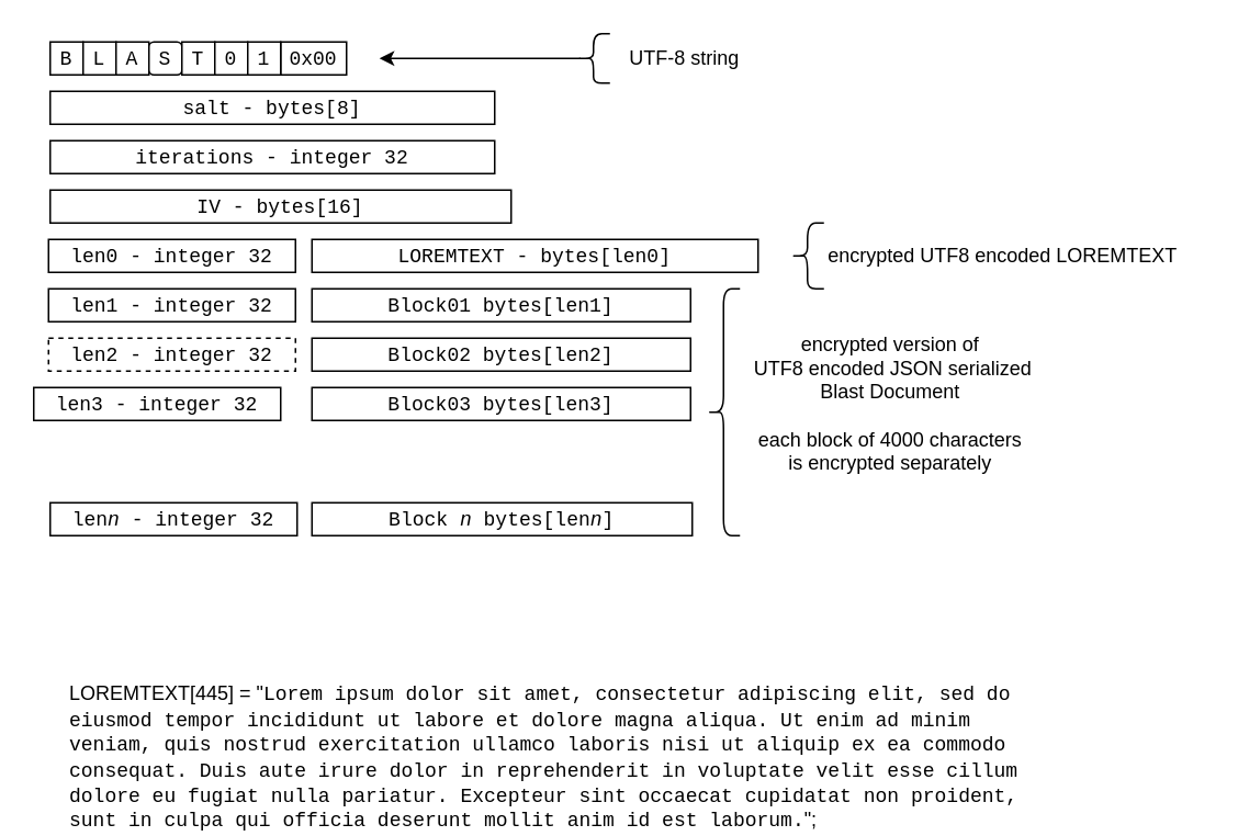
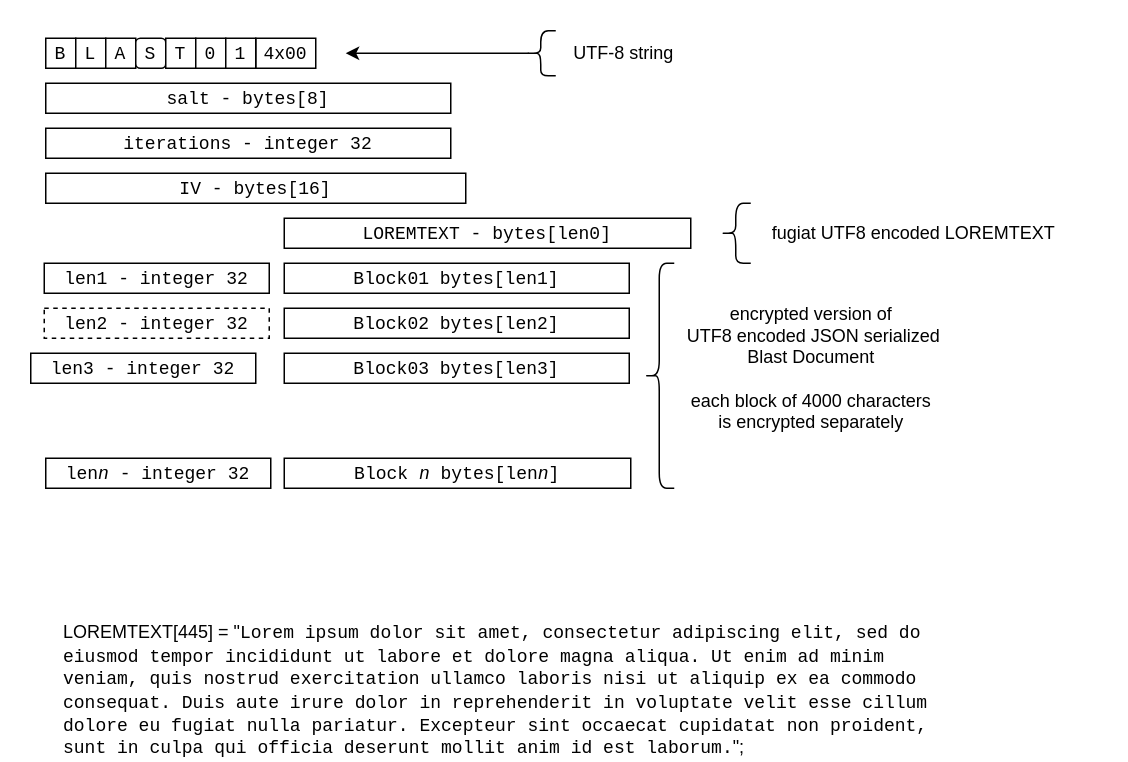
  <mxCell id="0" />
  <mxCell id="1" parent="0" />
  <mxCell id="2" style="edgeStyle=orthogonalEdgeStyle;rounded=0;orthogonalLoop=1;jettySize=auto;html=1;exitX=0.1;exitY=0.5;exitDx=0;exitDy=0;exitPerimeter=0;" edge="1" parent="1" source="3"><mxGeometry relative="1" as="geometry"><mxPoint x="230" y="35" as="targetPoint" /></mxGeometry></mxCell>
  <mxCell id="3" value="&lt;br&gt;" style="shape=curlyBracket;whiteSpace=wrap;html=1;rounded=1;labelPosition=right;verticalLabelPosition=middle;align=left;verticalAlign=middle;size=0.5;" parent="1" vertex="1"><mxGeometry x="350" y="20" width="20" height="30" as="geometry" /></mxCell>
  <mxCell id="4" value="UTF-8 string" style="text;html=1;align=center;verticalAlign=middle;resizable=0;points=[];autosize=1;strokeColor=none;fillColor=none;" parent="1" vertex="1"><mxGeometry x="370" y="20" width="90" height="30" as="geometry" /></mxCell>
  <mxCell id="5" value="&lt;font face=&quot;Courier New&quot;&gt;IV - bytes[16]&lt;/font&gt;" style="rounded=0;whiteSpace=wrap;html=1;" parent="1" vertex="1"><mxGeometry x="30" y="115" width="280" height="20" as="geometry" /></mxCell>
  <mxCell id="6" value="&lt;font face=&quot;Courier New&quot;&gt;LOREMTEXT - bytes[len0]&lt;/font&gt;" style="rounded=0;whiteSpace=wrap;html=1;align=center;" parent="1" vertex="1"><mxGeometry x="189" y="145" width="271" height="20" as="geometry" /></mxCell>
  <mxCell id="7" value="&lt;br&gt;" style="shape=curlyBracket;whiteSpace=wrap;html=1;rounded=1;labelPosition=right;verticalLabelPosition=middle;align=left;verticalAlign=middle;size=0.5;" parent="1" vertex="1"><mxGeometry x="480" y="135" width="20" height="40" as="geometry" /></mxCell>
- <mxCell id="8" value="encrypted UTF8 encoded LOREMTEXT&amp;nbsp;" style="text;html=1;align=center;verticalAlign=middle;resizable=0;points=[];autosize=1;strokeColor=none;fillColor=none;" parent="1" vertex="1"><mxGeometry x="490" y="140" width="240" height="30" as="geometry" /></mxCell>
+ <mxCell id="8" value="fugiat UTF8 encoded LOREMTEXT&amp;nbsp;" style="text;html=1;align=center;verticalAlign=middle;resizable=0;points=[];autosize=1;strokeColor=none;fillColor=none;" parent="1" vertex="1"><mxGeometry x="490" y="140" width="240" height="30" as="geometry" /></mxCell>
  <mxCell id="9" value="&lt;font face=&quot;Courier New&quot;&gt;Block01 bytes[len1]&lt;/font&gt;" style="rounded=0;whiteSpace=wrap;html=1;" parent="1" vertex="1"><mxGeometry x="189" y="175" width="230" height="20" as="geometry" /></mxCell>
  <mxCell id="10" value="&lt;font face=&quot;Courier New&quot;&gt;Block02 bytes[len2]&lt;/font&gt;" style="rounded=0;whiteSpace=wrap;html=1;" parent="1" vertex="1"><mxGeometry x="189" y="205" width="230" height="20" as="geometry" /></mxCell>
  <mxCell id="11" value="&lt;font face=&quot;Courier New&quot;&gt;Block03 bytes[len3]&lt;/font&gt;" style="rounded=0;whiteSpace=wrap;html=1;" parent="1" vertex="1"><mxGeometry x="189" y="235" width="230" height="20" as="geometry" /></mxCell>
  <mxCell id="12" value="&lt;font face=&quot;Courier New&quot;&gt;Block &lt;i&gt;n&lt;/i&gt; bytes[len&lt;i&gt;n&lt;/i&gt;]&lt;/font&gt;" style="rounded=0;whiteSpace=wrap;html=1;" parent="1" vertex="1"><mxGeometry x="189" y="305" width="231" height="20" as="geometry" /></mxCell>
  <mxCell id="13" value="&lt;br&gt;" style="shape=curlyBracket;whiteSpace=wrap;html=1;rounded=1;labelPosition=right;verticalLabelPosition=middle;align=left;verticalAlign=middle;size=0.5;" parent="1" vertex="1"><mxGeometry x="429" y="175" width="20" height="150" as="geometry" /></mxCell>
  <mxCell id="14" value="encrypted version of&lt;br&gt;&amp;nbsp;UTF8 encoded JSON serialized&lt;br&gt;Blast Document&lt;br&gt;&lt;br&gt;each block of 4000 characters&lt;br&gt;is encrypted separately" style="text;html=1;align=center;verticalAlign=middle;resizable=0;points=[];autosize=1;strokeColor=none;fillColor=none;" parent="1" vertex="1"><mxGeometry x="440" y="195" width="200" height="100" as="geometry" /></mxCell>
  <mxCell id="15" value="LOREMTEXT[445] = &quot;&lt;font face=&quot;Courier New&quot;&gt;Lorem ipsum dolor sit amet, consectetur adipiscing elit, sed do eiusmod tempor incididunt ut labore et dolore magna aliqua. Ut enim ad minim veniam, quis nostrud exercitation ullamco laboris nisi ut aliquip ex ea commodo consequat. Duis aute irure dolor in reprehenderit in voluptate velit esse cillum dolore eu fugiat nulla pariatur. Excepteur sint occaecat cupidatat non proident, sunt in culpa qui officia deserunt mollit anim id est laborum.&lt;/font&gt;&quot;;" style="text;html=1;strokeColor=none;fillColor=none;align=left;verticalAlign=middle;whiteSpace=wrap;rounded=0;" parent="1" vertex="1"><mxGeometry x="40" y="445" width="580" height="30" as="geometry" /></mxCell>
  <mxCell id="16" value="&lt;font face=&quot;Courier New&quot;&gt;salt - bytes[8]&lt;/font&gt;" style="rounded=0;whiteSpace=wrap;html=1;" parent="1" vertex="1"><mxGeometry x="30" y="55" width="270" height="20" as="geometry" /></mxCell>
  <mxCell id="17" value="&lt;font face=&quot;Courier New&quot;&gt;iterations - integer 32&lt;/font&gt;" style="rounded=0;whiteSpace=wrap;html=1;" parent="1" vertex="1"><mxGeometry x="30" y="85" width="270" height="20" as="geometry" /></mxCell>
- <mxCell id="18" value="&lt;font face=&quot;Courier New&quot;&gt;len0 - integer 32&lt;/font&gt;" style="rounded=0;whiteSpace=wrap;html=1;align=center;" parent="1" vertex="1"><mxGeometry x="29" y="145" width="150" height="20" as="geometry" /></mxCell>
  <mxCell id="19" value="&lt;font face=&quot;Courier New&quot;&gt;len1 - integer 32&lt;/font&gt;" style="rounded=0;whiteSpace=wrap;html=1;align=center;" parent="1" vertex="1"><mxGeometry x="29" y="175" width="150" height="20" as="geometry" /></mxCell>
  <mxCell id="20" value="&lt;font face=&quot;Courier New&quot;&gt;len2 - integer 32&lt;/font&gt;" style="rounded=0;whiteSpace=wrap;html=1;align=center;dashed=1;" parent="1" vertex="1"><mxGeometry x="29" y="205" width="150" height="20" as="geometry" /></mxCell>
  <mxCell id="21" value="&lt;font face=&quot;Courier New&quot;&gt;len3 - integer 32&lt;/font&gt;" style="rounded=0;whiteSpace=wrap;html=1;align=center;" parent="1" vertex="1"><mxGeometry x="20" y="235" width="150" height="20" as="geometry" /></mxCell>
  <mxCell id="22" value="&lt;font face=&quot;Courier New&quot;&gt;len&lt;i&gt;n&lt;/i&gt; - integer 32&lt;/font&gt;" style="rounded=0;whiteSpace=wrap;html=1;align=center;" parent="1" vertex="1"><mxGeometry x="30" y="305" width="150" height="20" as="geometry" /></mxCell>
  <mxCell id="23" value="" style="group" vertex="1" connectable="0" parent="1"><mxGeometry x="30" y="25" width="180" height="20" as="geometry" /></mxCell>
- <mxCell id="24" value="&lt;font face=&quot;Courier New&quot;&gt;0x00&lt;/font&gt;" style="rounded=0;whiteSpace=wrap;html=1;" parent="23" vertex="1"><mxGeometry x="140" width="40" height="20" as="geometry" /></mxCell>
+ <mxCell id="24" value="&lt;font face=&quot;Courier New&quot;&gt;4x00&lt;/font&gt;" style="rounded=0;whiteSpace=wrap;html=1;" parent="23" vertex="1"><mxGeometry x="140" width="40" height="20" as="geometry" /></mxCell>
  <mxCell id="25" value="&lt;font face=&quot;Courier New&quot;&gt;B&lt;/font&gt;" style="rounded=0;whiteSpace=wrap;html=1;" vertex="1" parent="23"><mxGeometry width="20" height="20" as="geometry" /></mxCell>
  <mxCell id="26" value="&lt;font face=&quot;Courier New&quot;&gt;L&lt;/font&gt;" style="rounded=0;whiteSpace=wrap;html=1;" vertex="1" parent="23"><mxGeometry x="20" width="20" height="20" as="geometry" /></mxCell>
  <mxCell id="27" value="&lt;font face=&quot;Courier New&quot;&gt;A&lt;/font&gt;" style="rounded=0;whiteSpace=wrap;html=1;" vertex="1" parent="23"><mxGeometry x="40" width="20" height="20" as="geometry" /></mxCell>
  <mxCell id="28" value="&lt;font face=&quot;Courier New&quot;&gt;S&lt;/font&gt;" style="whiteSpace=wrap;html=1;rounded=1;" vertex="1" parent="23"><mxGeometry x="60" width="20" height="20" as="geometry" /></mxCell>
  <mxCell id="29" value="&lt;font face=&quot;Courier New&quot;&gt;T&lt;/font&gt;" style="rounded=0;whiteSpace=wrap;html=1;" vertex="1" parent="23"><mxGeometry x="80" width="20" height="20" as="geometry" /></mxCell>
  <mxCell id="30" value="&lt;font face=&quot;Courier New&quot;&gt;0&lt;/font&gt;" style="rounded=0;whiteSpace=wrap;html=1;" vertex="1" parent="23"><mxGeometry x="100" width="20" height="20" as="geometry" /></mxCell>
  <mxCell id="31" value="&lt;font face=&quot;Courier New&quot;&gt;1&lt;/font&gt;" style="rounded=0;whiteSpace=wrap;html=1;" vertex="1" parent="23"><mxGeometry x="120" width="20" height="20" as="geometry" /></mxCell>
